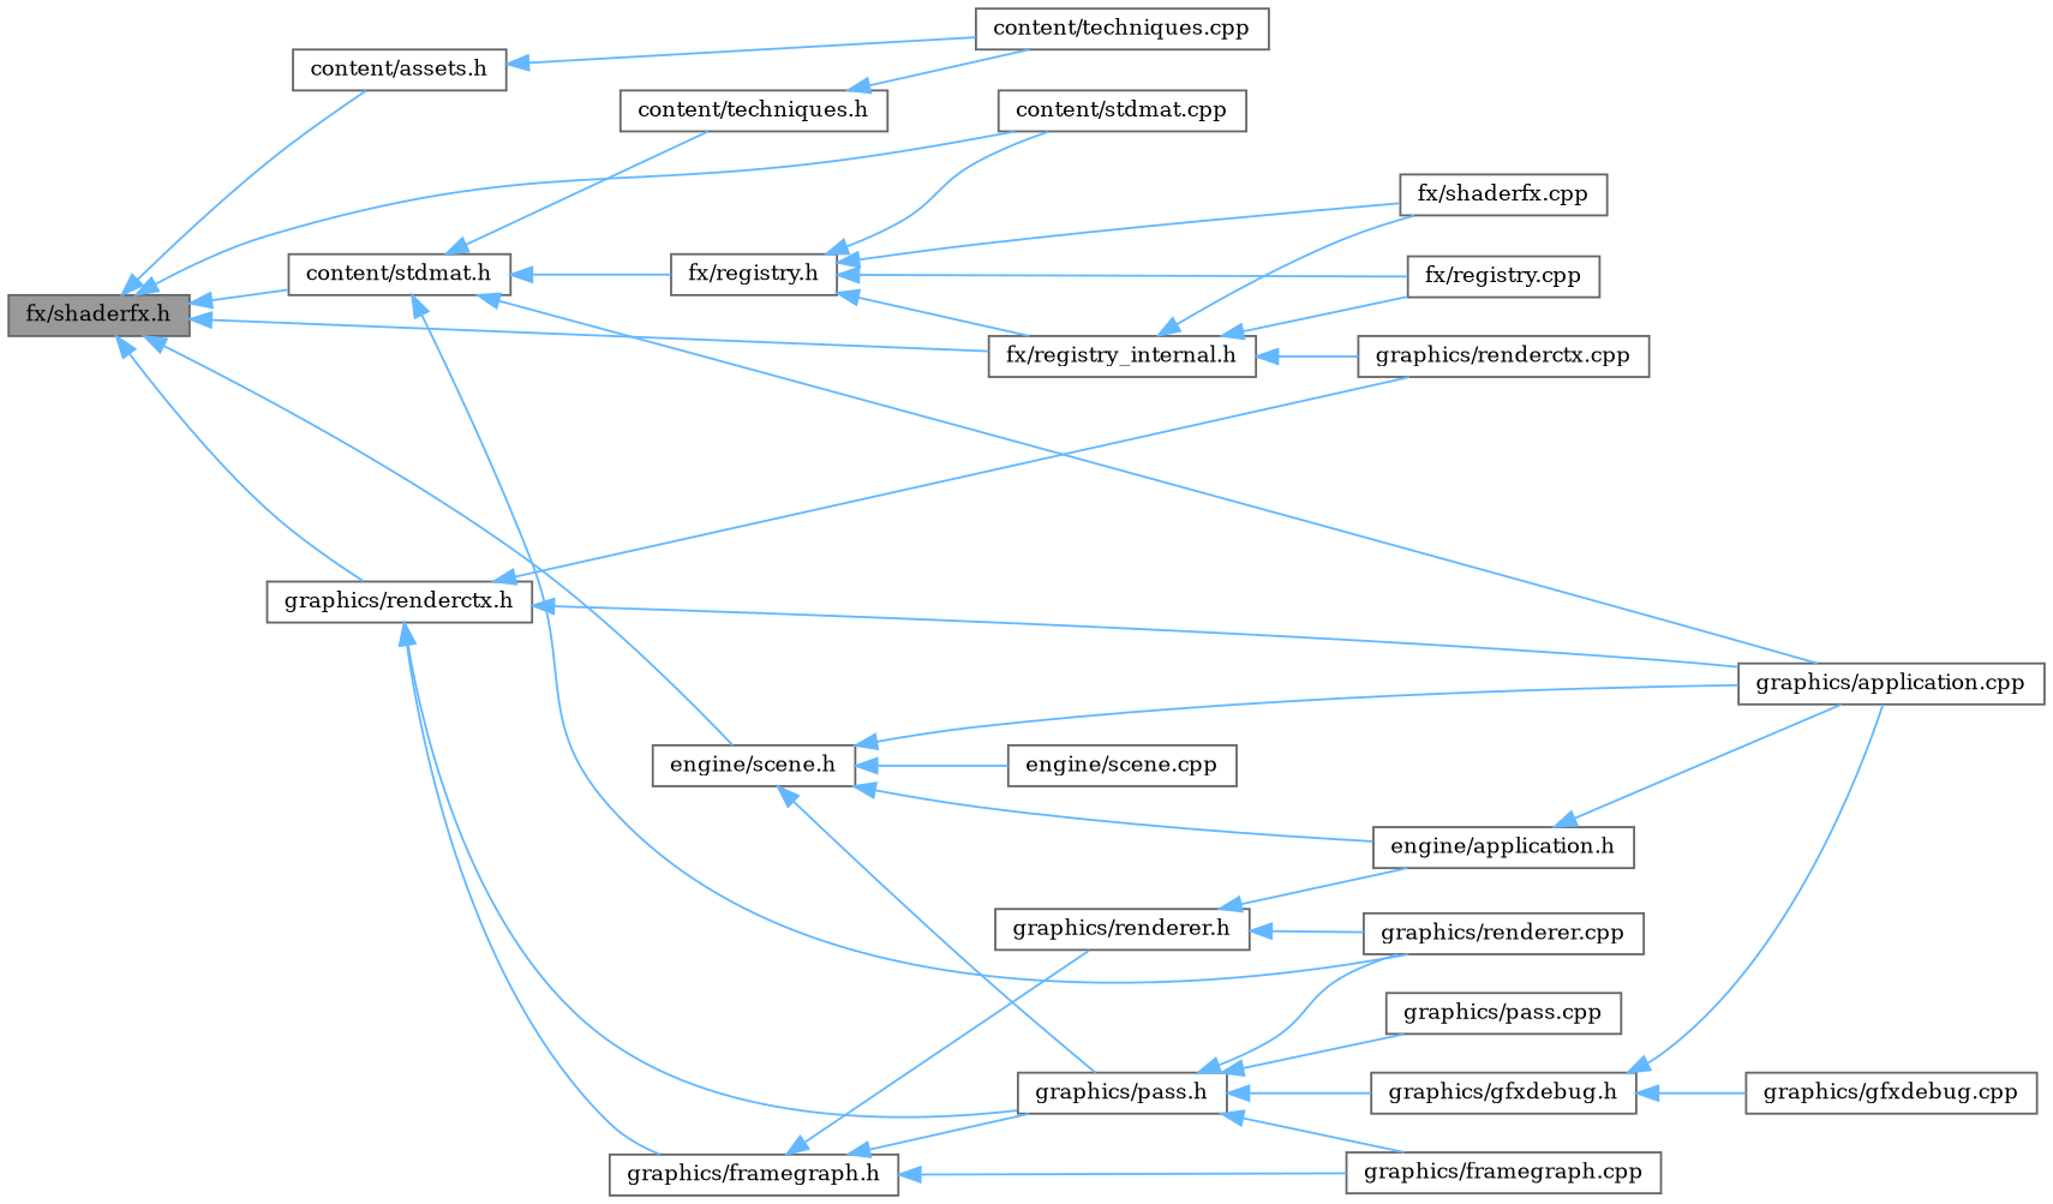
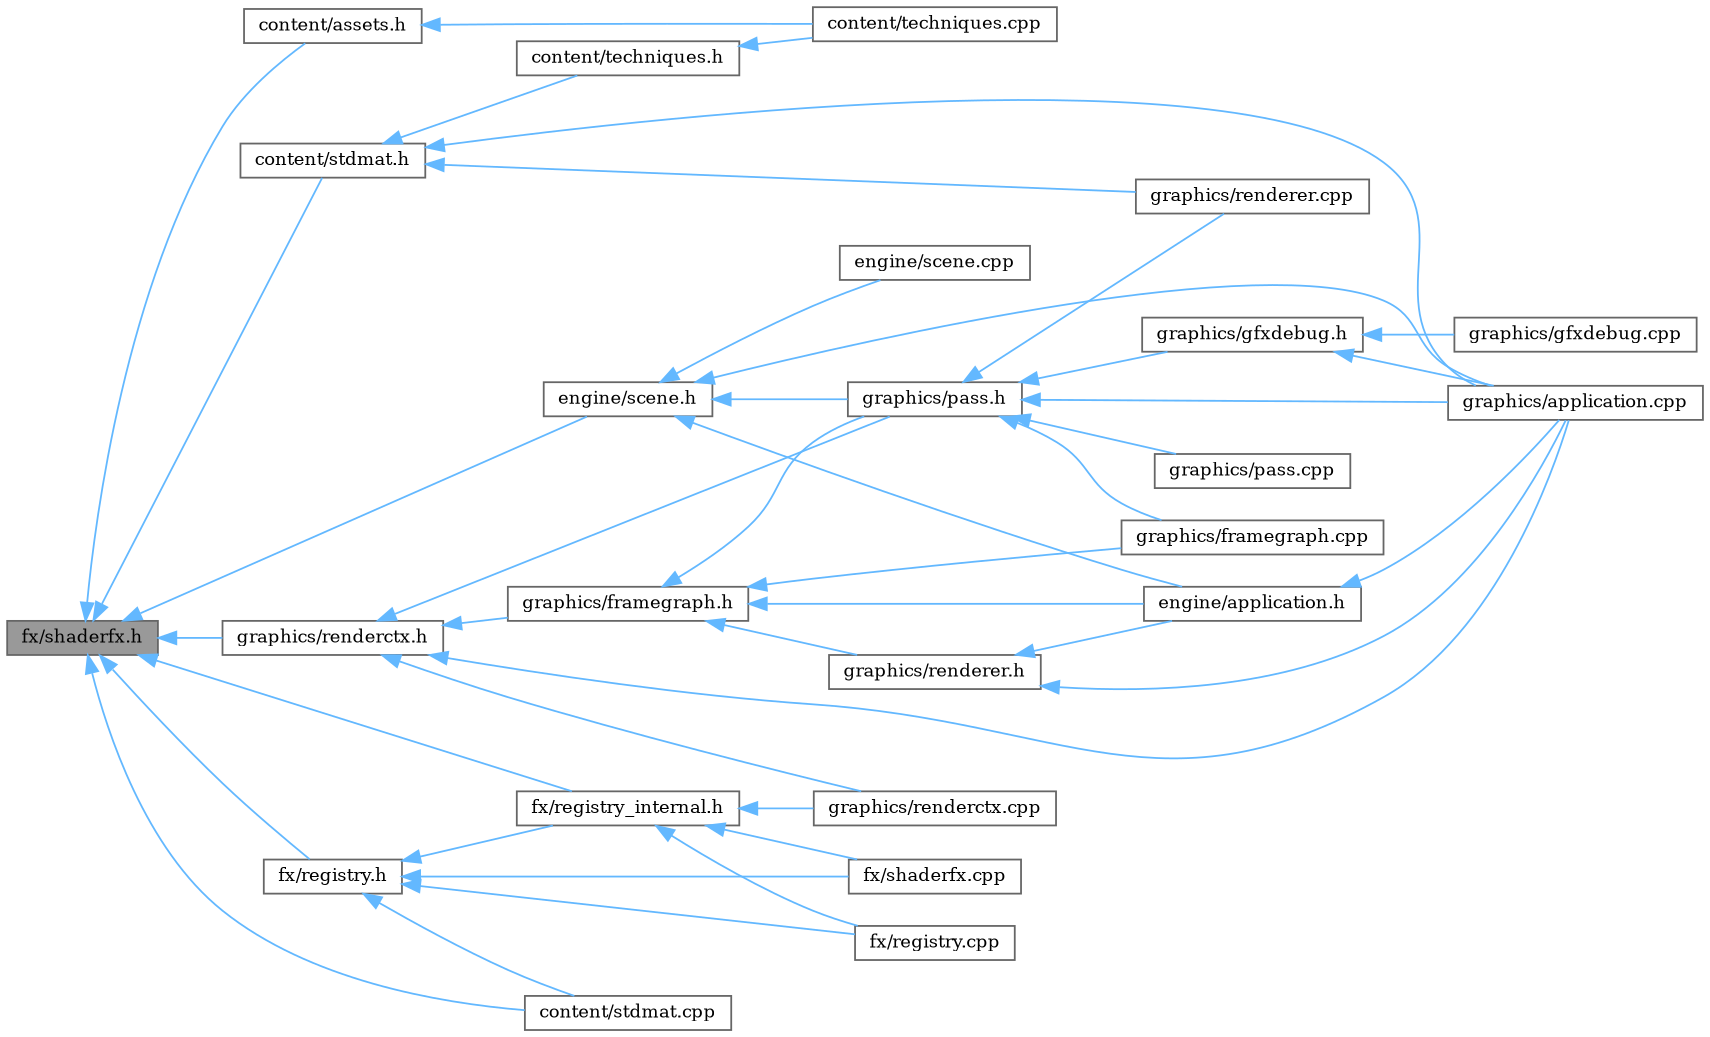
  digraph {
    fontname="DejaVu Serif"
    rankdir=LR
    node [color=grey40 fillcolor=white fontname="DejaVu Serif" fontsize=10 shape=box style=filled]
    edge [color=steelblue1 dir=back fontname="DejaVu Serif" fontsize=10 labelfontname=Helvetica labelfontsize=10 style=solid]
    n1 [color=gray40 fillcolor=grey60 fontcolor=black height=0.2 label="fx/shaderfx.h" width=0.4]
    n2 [height=0.2 label="content/assets.h" width=0.4]
    n3 [height=0.2 label="content/stdmat.cpp" width=0.4]
    n4 [height=0.2 label="content/stdmat.h" width=0.4]
    n5 [height=0.2 label="engine/scene.h" width=0.4]
    n6 [height=0.2 label="fx/registry.h" width=0.4]
    n7 [height=0.2 label="fx/registry_internal.h" width=0.4]
    n8 [height=0.2 label="graphics/renderctx.h" width=0.4]
    n9 [height=0.2 label="content/techniques.cpp" width=0.4]
    n10 [height=0.2 label="content/techniques.h" width=0.4]
    n11 [height=0.2 label="graphics/application.cpp" width=0.4]
    n12 [height=0.2 label="graphics/renderer.cpp" width=0.4]
    n13 [height=0.2 label="engine/application.h" width=0.4]
    n14 [height=0.2 label="engine/scene.cpp" width=0.4]
    n15 [height=0.2 label="graphics/pass.h" width=0.4]
    n16 [height=0.2 label="fx/shaderfx.cpp" width=0.4]
    n17 [height=0.2 label="fx/registry.cpp" width=0.4]
    n18 [height=0.2 label="graphics/renderctx.cpp" width=0.4]
    n19 [height=0.2 label="graphics/framegraph.h" width=0.4]
    n20 [height=0.2 label="graphics/framegraph.cpp" width=0.4]
    n21 [height=0.2 label="graphics/gfxdebug.h" width=0.4]
    n22 [height=0.2 label="graphics/pass.cpp" width=0.4]
    n23 [height=0.2 label="graphics/gfxdebug.cpp" width=0.4]
    n24 [height=0.2 label="graphics/renderer.h" width=0.4]
    n1 -> n2
    n1 -> n3
    n1 -> n4
    n1 -> n5
-   n4 -> n6
+   n1 -> n6
    n1 -> n7
    n1 -> n8
    n2 -> n9
    n4 -> n10
    n4 -> n11
    n4 -> n12
    n5 -> n11
    n5 -> n13
    n5 -> n14
    n5 -> n15
    n6 -> n3
    n6 -> n7
    n6 -> n16
    n6 -> n17
    n7 -> n16
    n7 -> n17
    n7 -> n18
    n8 -> n11
    n8 -> n15
    n8 -> n18
    n8 -> n19
    n10 -> n9
    n13 -> n11
+   n15 -> n11
    n15 -> n12
    n15 -> n20
    n15 -> n21
    n15 -> n22
+   n19 -> n13
    n19 -> n15
    n19 -> n20
    n19 -> n24
    n21 -> n11
    n21 -> n23
-   n24 -> n12
+   n24 -> n11
    n24 -> n13
  }
